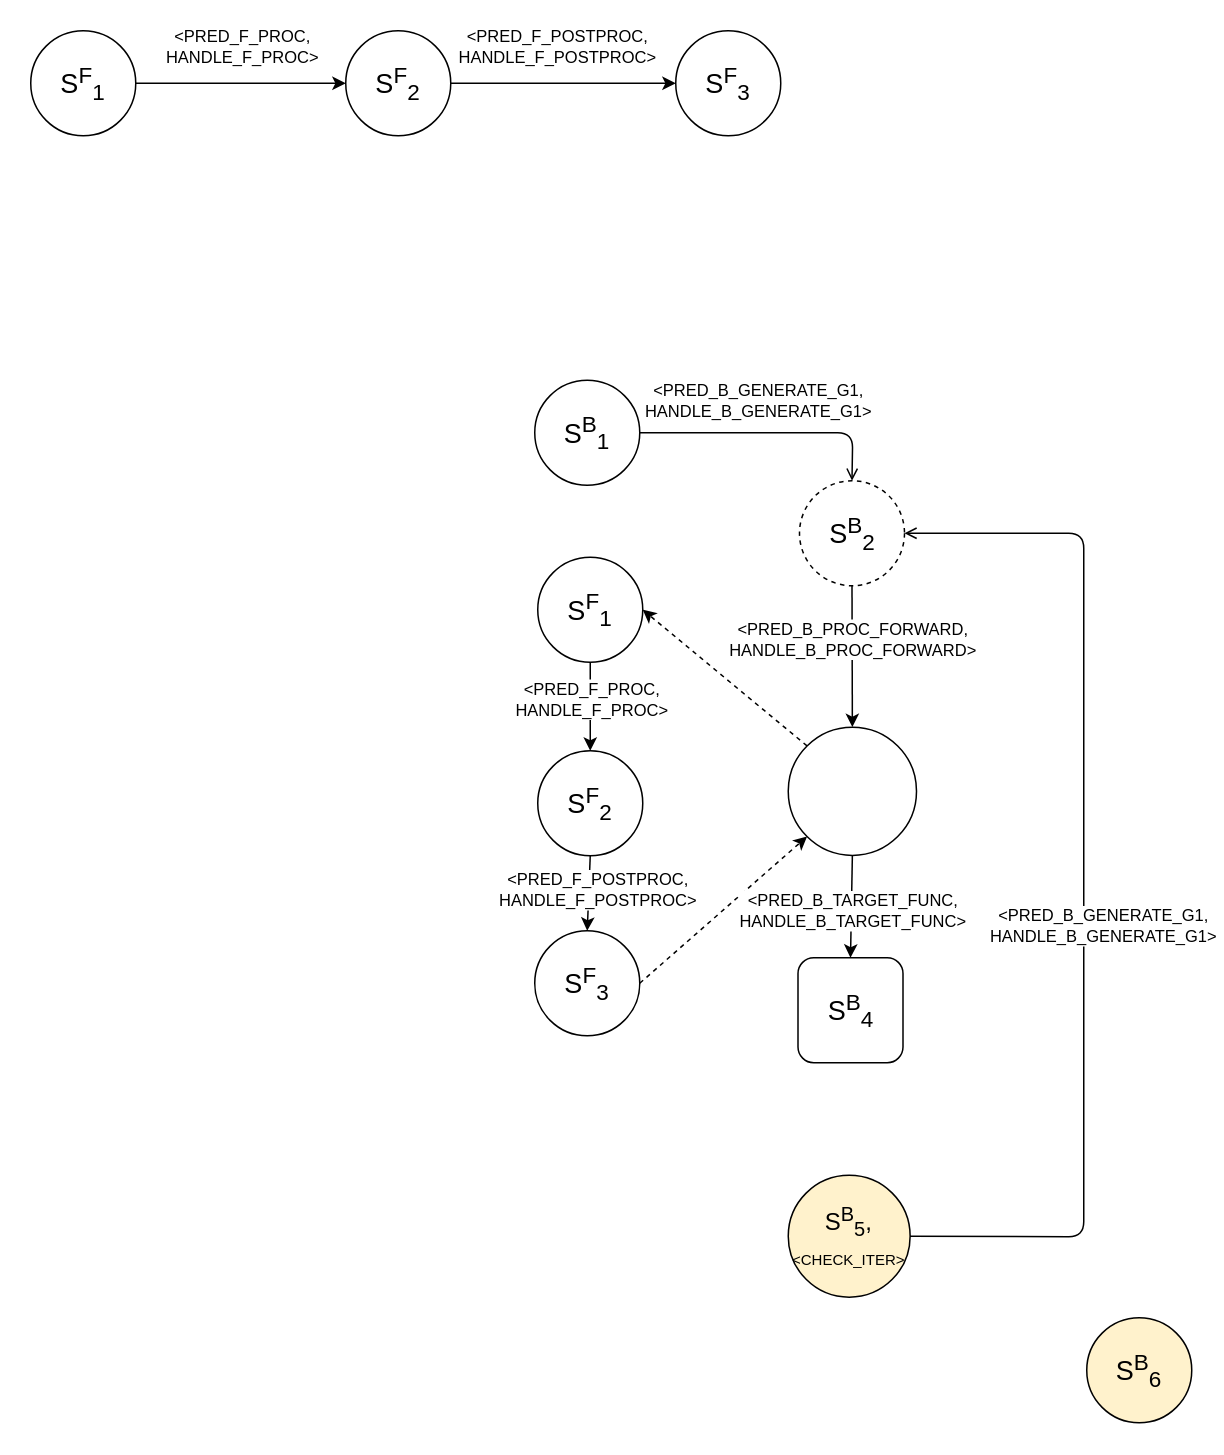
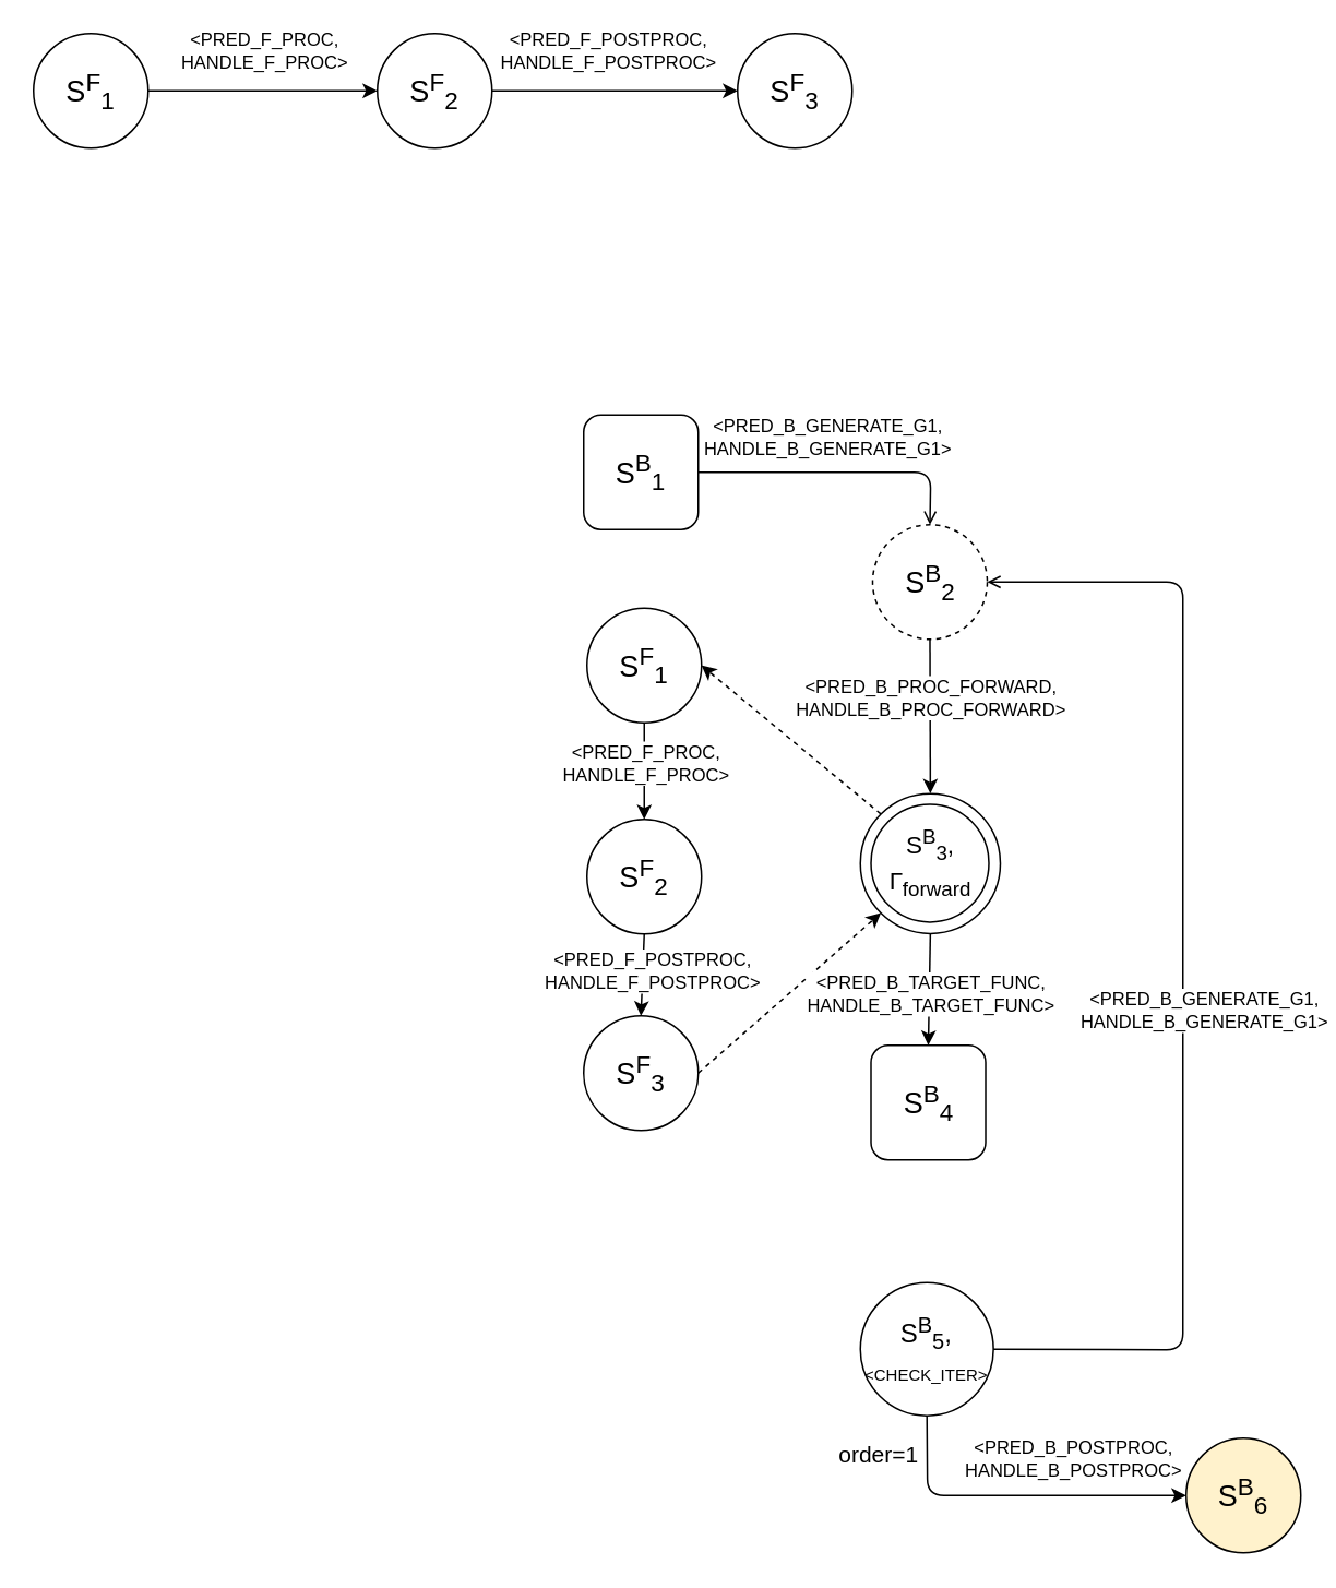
  <mxCell id="0" />
  <mxCell id="1" parent="0" />
  <mxCell id="2" value="" style="ellipse;whiteSpace=wrap;html=1;aspect=fixed;fillColor=none;" vertex="1" parent="1"><mxGeometry x="525" y="484.25" width="85.5" height="85.5" as="geometry" /></mxCell>
  <mxCell id="3" value="&lt;font style=&quot;font-size: 18px&quot;&gt;S&lt;sup&gt;F&lt;/sup&gt;&lt;sub&gt;1&lt;/sub&gt;&lt;/font&gt;" style="ellipse;whiteSpace=wrap;html=1;aspect=fixed;" vertex="1" parent="1"><mxGeometry x="20" y="20" width="70" height="70" as="geometry" /></mxCell>
  <mxCell id="4" value="&lt;font style=&quot;font-size: 18px&quot;&gt;S&lt;sup&gt;F&lt;/sup&gt;&lt;sub&gt;2&lt;/sub&gt;&lt;/font&gt;" style="ellipse;whiteSpace=wrap;html=1;aspect=fixed;" vertex="1" parent="1"><mxGeometry x="230" y="20" width="70" height="70" as="geometry" /></mxCell>
  <mxCell id="5" value="&lt;font style=&quot;font-size: 18px&quot;&gt;S&lt;sup&gt;F&lt;/sup&gt;&lt;sub&gt;3&lt;/sub&gt;&lt;/font&gt;" style="ellipse;whiteSpace=wrap;html=1;aspect=fixed;" vertex="1" parent="1"><mxGeometry x="450" y="20" width="70" height="70" as="geometry" /></mxCell>
  <mxCell id="6" value="" style="endArrow=classic;html=1;exitX=1;exitY=0.5;exitDx=0;exitDy=0;entryX=0;entryY=0.5;entryDx=0;entryDy=0;" edge="1" parent="1" source="3" target="4"><mxGeometry width="50" height="50" relative="1" as="geometry"><mxPoint x="270" y="80" as="sourcePoint" /><mxPoint x="320" y="30" as="targetPoint" /></mxGeometry></mxCell>
  <mxCell id="7" value="&amp;lt;PRED_F_PROC,&lt;br&gt;HANDLE_F_PROC&amp;gt;" style="edgeLabel;html=1;align=center;verticalAlign=middle;resizable=0;points=[];" vertex="1" connectable="0" parent="6"><mxGeometry x="-0.145" y="1" relative="1" as="geometry"><mxPoint x="10" y="-24" as="offset" /></mxGeometry></mxCell>
  <mxCell id="8" value="" style="endArrow=classic;html=1;exitX=1;exitY=0.5;exitDx=0;exitDy=0;entryX=0;entryY=0.5;entryDx=0;entryDy=0;" edge="1" parent="1" source="4" target="5"><mxGeometry width="50" height="50" relative="1" as="geometry"><mxPoint x="100" y="65" as="sourcePoint" /><mxPoint x="240" y="65" as="targetPoint" /></mxGeometry></mxCell>
  <mxCell id="9" value="&amp;lt;PRED_F_POSTPROC,&lt;br&gt;HANDLE_F_POSTPROC&amp;gt;" style="edgeLabel;html=1;align=center;verticalAlign=middle;resizable=0;points=[];" vertex="1" connectable="0" parent="1"><mxGeometry x="370" y="30" as="geometry" /></mxCell>
- <mxCell id="10" value="&lt;font style=&quot;font-size: 18px&quot;&gt;S&lt;sup&gt;B&lt;/sup&gt;&lt;sub&gt;1&lt;/sub&gt;&lt;/font&gt;" style="ellipse;whiteSpace=wrap;html=1;aspect=fixed;" vertex="1" parent="1"><mxGeometry x="356" y="253" width="70" height="70" as="geometry" /></mxCell>
+ <mxCell id="10" value="&lt;font style=&quot;font-size: 18px&quot;&gt;S&lt;sup&gt;B&lt;/sup&gt;&lt;sub&gt;1&lt;/sub&gt;&lt;/font&gt;" style="whiteSpace=wrap;html=1;aspect=fixed;rounded=1;" vertex="1" parent="1"><mxGeometry x="356" y="253" width="70" height="70" as="geometry" /></mxCell>
  <mxCell id="11" value="&lt;font style=&quot;font-size: 18px&quot;&gt;S&lt;sup&gt;B&lt;/sup&gt;&lt;sub&gt;2&lt;/sub&gt;&lt;/font&gt;" style="ellipse;whiteSpace=wrap;html=1;aspect=fixed;dashed=1;" vertex="1" parent="1"><mxGeometry x="532.5" y="320" width="70" height="70" as="geometry" /></mxCell>
  <mxCell id="12" value="" style="endArrow=open;html=1;exitX=1;exitY=0.5;exitDx=0;exitDy=0;entryX=0.5;entryY=0;entryDx=0;entryDy=0;" edge="1" parent="1" source="10" target="11"><mxGeometry width="50" height="50" relative="1" as="geometry"><mxPoint x="114" y="518" as="sourcePoint" /><mxPoint x="254" y="518" as="targetPoint" /><Array as="points"><mxPoint x="568" y="288" /></Array></mxGeometry></mxCell>
  <mxCell id="13" value="&amp;lt;PRED_B_GENERATE_G1,&lt;br&gt;HANDLE_B_GENERATE_G1&amp;gt;" style="edgeLabel;html=1;align=center;verticalAlign=middle;resizable=0;points=[];" vertex="1" connectable="0" parent="12"><mxGeometry x="-0.145" y="1" relative="1" as="geometry"><mxPoint x="4" y="-21" as="offset" /></mxGeometry></mxCell>
+ <mxCell id="14" value="&lt;font style=&quot;font-size: 15px&quot;&gt;S&lt;sup&gt;B&lt;/sup&gt;&lt;sub&gt;3&lt;/sub&gt;, Г&lt;sub&gt;forward&lt;/sub&gt;&lt;/font&gt;" style="ellipse;whiteSpace=wrap;html=1;aspect=fixed;" vertex="1" parent="1"><mxGeometry x="531.5" y="490.75" width="72" height="72" as="geometry" /></mxCell>
  <mxCell id="15" value="" style="endArrow=classic;html=1;entryX=0.5;entryY=0;entryDx=0;entryDy=0;exitX=0.5;exitY=1;exitDx=0;exitDy=0;" edge="1" parent="1" source="11" target="2"><mxGeometry width="50" height="50" relative="1" as="geometry"><mxPoint x="635" y="423" as="sourcePoint" /><mxPoint x="509" y="611" as="targetPoint" /></mxGeometry></mxCell>
  <mxCell id="16" value="&amp;lt;PRED_B_PROC_FORWARD,&lt;br&gt;HANDLE_B_PROC_FORWARD&amp;gt;" style="edgeLabel;html=1;align=center;verticalAlign=middle;resizable=0;points=[];" vertex="1" connectable="0" parent="15"><mxGeometry x="-0.145" y="1" relative="1" as="geometry"><mxPoint x="-0.86" y="-4" as="offset" /></mxGeometry></mxCell>
  <mxCell id="17" value="&lt;font style=&quot;font-size: 18px&quot;&gt;S&lt;sup&gt;F&lt;/sup&gt;&lt;sub&gt;1&lt;/sub&gt;&lt;/font&gt;" style="ellipse;whiteSpace=wrap;html=1;aspect=fixed;" vertex="1" parent="1"><mxGeometry x="358" y="371" width="70" height="70" as="geometry" /></mxCell>
  <mxCell id="18" value="&lt;font style=&quot;font-size: 18px&quot;&gt;S&lt;sup&gt;F&lt;/sup&gt;&lt;sub&gt;2&lt;/sub&gt;&lt;/font&gt;" style="ellipse;whiteSpace=wrap;html=1;aspect=fixed;" vertex="1" parent="1"><mxGeometry x="358" y="500" width="70" height="70" as="geometry" /></mxCell>
  <mxCell id="19" value="&lt;font style=&quot;font-size: 18px&quot;&gt;S&lt;sup&gt;F&lt;/sup&gt;&lt;sub&gt;3&lt;/sub&gt;&lt;/font&gt;" style="ellipse;whiteSpace=wrap;html=1;aspect=fixed;" vertex="1" parent="1"><mxGeometry x="356" y="620" width="70" height="70" as="geometry" /></mxCell>
  <mxCell id="20" value="" style="endArrow=classic;html=1;entryX=0.5;entryY=0;entryDx=0;entryDy=0;exitX=0.5;exitY=1;exitDx=0;exitDy=0;" edge="1" parent="1" source="17" target="18"><mxGeometry width="50" height="50" relative="1" as="geometry"><mxPoint x="352" y="486" as="sourcePoint" /><mxPoint x="658" y="381" as="targetPoint" /></mxGeometry></mxCell>
  <mxCell id="21" value="&amp;lt;PRED_F_PROC,&lt;br&gt;HANDLE_F_PROC&amp;gt;" style="edgeLabel;html=1;align=center;verticalAlign=middle;resizable=0;points=[];" vertex="1" connectable="0" parent="20"><mxGeometry x="-0.145" y="1" relative="1" as="geometry"><mxPoint x="-1" y="-1" as="offset" /></mxGeometry></mxCell>
  <mxCell id="22" value="" style="endArrow=classic;html=1;exitX=0.5;exitY=1;exitDx=0;exitDy=0;entryX=0.5;entryY=0;entryDx=0;entryDy=0;" edge="1" parent="1" source="18" target="19"><mxGeometry width="50" height="50" relative="1" as="geometry"><mxPoint x="438" y="416" as="sourcePoint" /><mxPoint x="578" y="416" as="targetPoint" /></mxGeometry></mxCell>
  <mxCell id="23" value="&amp;lt;PRED_F_POSTPROC,&lt;br&gt;HANDLE_F_POSTPROC&amp;gt;" style="edgeLabel;html=1;align=center;verticalAlign=middle;resizable=0;points=[];" vertex="1" connectable="0" parent="1"><mxGeometry x="397" y="592" as="geometry" /></mxCell>
  <mxCell id="24" value="" style="endArrow=classic;html=1;exitX=0;exitY=0;exitDx=0;exitDy=0;entryX=1;entryY=0.5;entryDx=0;entryDy=0;dashed=1;" edge="1" parent="1" source="2" target="17"><mxGeometry width="50" height="50" relative="1" as="geometry"><mxPoint x="336" y="599" as="sourcePoint" /><mxPoint x="386" y="549" as="targetPoint" /></mxGeometry></mxCell>
  <mxCell id="25" value="" style="endArrow=classic;html=1;exitX=1;exitY=0.5;exitDx=0;exitDy=0;entryX=0;entryY=1;entryDx=0;entryDy=0;dashed=1;" edge="1" parent="1" source="19" target="2"><mxGeometry width="50" height="50" relative="1" as="geometry"><mxPoint x="686.521" y="598.999" as="sourcePoint" /><mxPoint x="505" y="703.77" as="targetPoint" /></mxGeometry></mxCell>
  <mxCell id="26" value="&lt;font style=&quot;font-size: 18px&quot;&gt;S&lt;sup&gt;B&lt;/sup&gt;&lt;sub&gt;4&lt;/sub&gt;&lt;/font&gt;" style="whiteSpace=wrap;html=1;aspect=fixed;rounded=1;" vertex="1" parent="1"><mxGeometry x="531.5" y="638" width="70" height="70" as="geometry" /></mxCell>
  <mxCell id="27" value="" style="endArrow=classic;html=1;entryX=0.5;entryY=0;entryDx=0;entryDy=0;exitX=0.5;exitY=1;exitDx=0;exitDy=0;" edge="1" parent="1" source="2" target="26"><mxGeometry width="50" height="50" relative="1" as="geometry"><mxPoint x="553" y="620" as="sourcePoint" /><mxPoint x="823" y="513" as="targetPoint" /></mxGeometry></mxCell>
  <mxCell id="28" value="&amp;lt;PRED_B_TARGET_FUNC,&lt;br&gt;HANDLE_B_TARGET_FUNC&amp;gt;" style="edgeLabel;html=1;align=center;verticalAlign=middle;resizable=0;points=[];" vertex="1" connectable="0" parent="27"><mxGeometry x="-0.145" y="1" relative="1" as="geometry"><mxPoint x="-0.46" y="7.24" as="offset" /></mxGeometry></mxCell>
- <mxCell id="29" value="&lt;font style=&quot;font-size: 16px&quot;&gt;&lt;font style=&quot;font-size: 16px&quot;&gt;S&lt;sup&gt;B&lt;/sup&gt;&lt;sub&gt;5&lt;/sub&gt;, &lt;/font&gt;&lt;font style=&quot;font-size: 10px&quot;&gt;&amp;lt;CHECK_ITER&amp;gt;&lt;/font&gt;&lt;/font&gt;" style="ellipse;whiteSpace=wrap;html=1;aspect=fixed;fillColor=#fff2cc;" vertex="1" parent="1"><mxGeometry x="525" y="783" width="81.25" height="81.25" as="geometry" /></mxCell>
+ <mxCell id="29" value="&lt;font style=&quot;font-size: 16px&quot;&gt;&lt;font style=&quot;font-size: 16px&quot;&gt;S&lt;sup&gt;B&lt;/sup&gt;&lt;sub&gt;5&lt;/sub&gt;, &lt;/font&gt;&lt;font style=&quot;font-size: 10px&quot;&gt;&amp;lt;CHECK_ITER&amp;gt;&lt;/font&gt;&lt;/font&gt;" style="ellipse;whiteSpace=wrap;html=1;aspect=fixed;" vertex="1" parent="1"><mxGeometry x="525" y="783" width="81.25" height="81.25" as="geometry" /></mxCell>
  <mxCell id="30" value="" style="endArrow=open;html=1;exitX=1;exitY=0.5;exitDx=0;exitDy=0;entryX=1;entryY=0.5;entryDx=0;entryDy=0;" edge="1" parent="1" source="29" target="11"><mxGeometry width="50" height="50" relative="1" as="geometry"><mxPoint x="759" y="425" as="sourcePoint" /><mxPoint x="257" y="399" as="targetPoint" /><Array as="points"><mxPoint x="722" y="824" /><mxPoint x="722" y="355" /></Array></mxGeometry></mxCell>
  <mxCell id="31" value="&amp;lt;PRED_B_GENERATE_G1,&lt;br&gt;HANDLE_B_GENERATE_G1&amp;gt;" style="edgeLabel;html=1;align=center;verticalAlign=middle;resizable=0;points=[];" vertex="1" connectable="0" parent="30"><mxGeometry x="0.02" y="2" relative="1" as="geometry"><mxPoint x="14.01" y="35.77" as="offset" /></mxGeometry></mxCell>
  <mxCell id="32" value="&lt;font style=&quot;font-size: 18px&quot;&gt;S&lt;sup&gt;B&lt;/sup&gt;&lt;sub&gt;6&lt;/sub&gt;&lt;/font&gt;" style="ellipse;whiteSpace=wrap;html=1;aspect=fixed;fillColor=#fff2cc;" vertex="1" parent="1"><mxGeometry x="724" y="878" width="70" height="70" as="geometry" /></mxCell>
+ <mxCell id="33" value="" style="endArrow=classic;html=1;exitX=0.5;exitY=1;exitDx=0;exitDy=0;entryX=0;entryY=0.5;entryDx=0;entryDy=0;" edge="1" parent="1" source="29" target="32"><mxGeometry width="50" height="50" relative="1" as="geometry"><mxPoint x="1105" y="530" as="sourcePoint" /><mxPoint x="1248" y="529.995" as="targetPoint" /><Array as="points"><mxPoint x="566" y="913" /></Array></mxGeometry></mxCell>
+ <mxCell id="34" value="&amp;lt;PRED_B_POSTPROC,&lt;br&gt;HANDLE_B_POSTPROC&amp;gt;" style="edgeLabel;html=1;align=center;verticalAlign=middle;resizable=0;points=[];" vertex="1" connectable="0" parent="33"><mxGeometry x="-0.145" y="1" relative="1" as="geometry"><mxPoint x="49.75" y="-22" as="offset" /></mxGeometry></mxCell>
+ <mxCell id="35" value="&lt;font style=&quot;font-size: 14px&quot;&gt;order=1&lt;/font&gt;" style="text;html=1;align=center;verticalAlign=middle;resizable=0;points=[];autosize=1;" vertex="1" parent="1"><mxGeometry x="506" y="878" width="59" height="19" as="geometry" /></mxCell>
